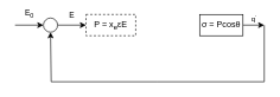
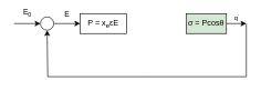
  <mxCell id="0" />
  <mxCell id="1" parent="0" />
  <mxCell id="2" value="E&lt;sub&gt;0&lt;/sub&gt;" style="endArrow=classic;html=1;rounded=0;verticalAlign=bottom;align=center;entryX=0;entryY=0.5;entryDx=0;entryDy=0;spacing=7;" edge="1" parent="1" target="4"><mxGeometry width="50" height="50" relative="1" as="geometry"><mxPoint x="20" y="35" as="sourcePoint" /><mxPoint x="10" y="34.5" as="targetPoint" /></mxGeometry></mxCell>
  <mxCell id="3" value="E" style="edgeStyle=orthogonalEdgeStyle;rounded=0;orthogonalLoop=1;jettySize=auto;html=1;exitX=1;exitY=0.5;exitDx=0;exitDy=0;verticalAlign=bottom;spacing=7;entryX=0;entryY=0.5;entryDx=0;entryDy=0;align=center;" edge="1" parent="1" source="4" target="5"><mxGeometry relative="1" as="geometry"><mxPoint x="120" y="35" as="targetPoint" /></mxGeometry></mxCell>
  <mxCell id="4" value="" style="ellipse;whiteSpace=wrap;html=1;aspect=fixed;verticalAlign=bottom;spacing=7;align=center;" vertex="1" parent="1"><mxGeometry x="60" y="25" width="20" height="20" as="geometry" /></mxCell>
- <mxCell id="5" value="P = x&lt;sub&gt;e&lt;/sub&gt;εE" style="rounded=0;whiteSpace=wrap;html=1;verticalAlign=middle;align=center;dashed=1;" vertex="1" parent="1"><mxGeometry x="120" y="20" width="70" height="30" as="geometry" /></mxCell>
+ <mxCell id="5" value="P = x&lt;sub&gt;e&lt;/sub&gt;εE" style="rounded=0;whiteSpace=wrap;html=1;verticalAlign=middle;align=center;" vertex="1" parent="1"><mxGeometry x="120" y="20" width="70" height="30" as="geometry" /></mxCell>
  <mxCell id="6" value="&lt;font size=&quot;1&quot;&gt;q&lt;/font&gt;&lt;span style=&quot;font-size: 8.333px&quot;&gt;&lt;sup&gt;'&lt;/sup&gt;&lt;/span&gt;" style="edgeStyle=orthogonalEdgeStyle;rounded=0;orthogonalLoop=1;jettySize=auto;html=1;verticalAlign=bottom;align=center;" edge="1" parent="1"><mxGeometry relative="1" as="geometry"><mxPoint x="371" y="35" as="targetPoint" /><mxPoint x="341" y="35" as="sourcePoint" /></mxGeometry></mxCell>
- <mxCell id="7" value="σ = Pcosθ" style="whiteSpace=wrap;html=1;verticalAlign=middle;align=center;" vertex="1" parent="1"><mxGeometry x="280" y="20" width="61" height="30" as="geometry" /></mxCell>
+ <mxCell id="7" value="σ = Pcosθ" style="whiteSpace=wrap;html=1;verticalAlign=middle;align=center;fillColor=#d5e8d4;" vertex="1" parent="1"><mxGeometry x="280" y="20" width="61" height="30" as="geometry" /></mxCell>
  <mxCell id="8" value="" style="endArrow=classic;html=1;rounded=0;entryX=0.5;entryY=1;entryDx=0;entryDy=0;verticalAlign=bottom;align=center;" edge="1" parent="1" target="4"><mxGeometry width="50" height="50" relative="1" as="geometry"><mxPoint x="371" y="35" as="sourcePoint" /><mxPoint x="31" y="175" as="targetPoint" /><Array as="points"><mxPoint x="371" y="115" /><mxPoint x="221" y="115" /><mxPoint x="71" y="115" /></Array></mxGeometry></mxCell>
